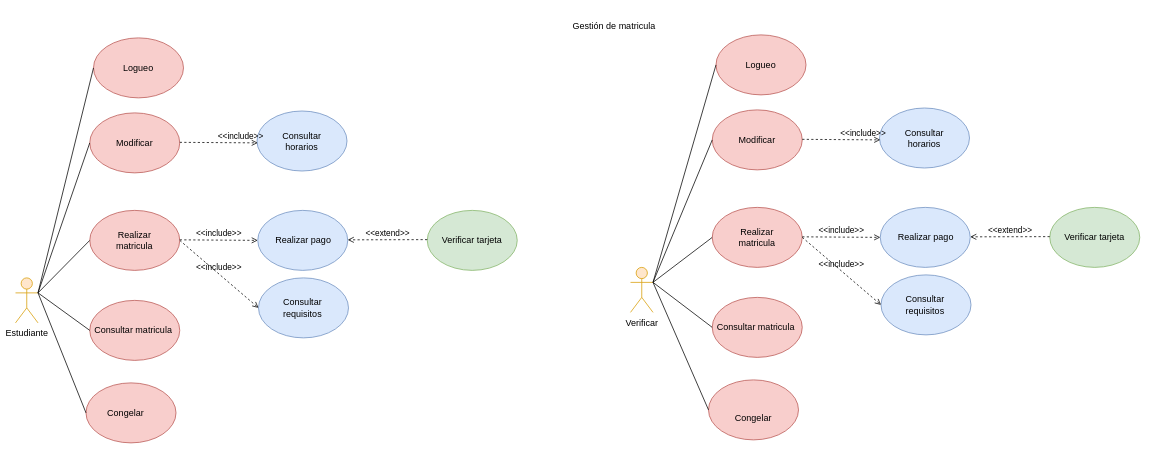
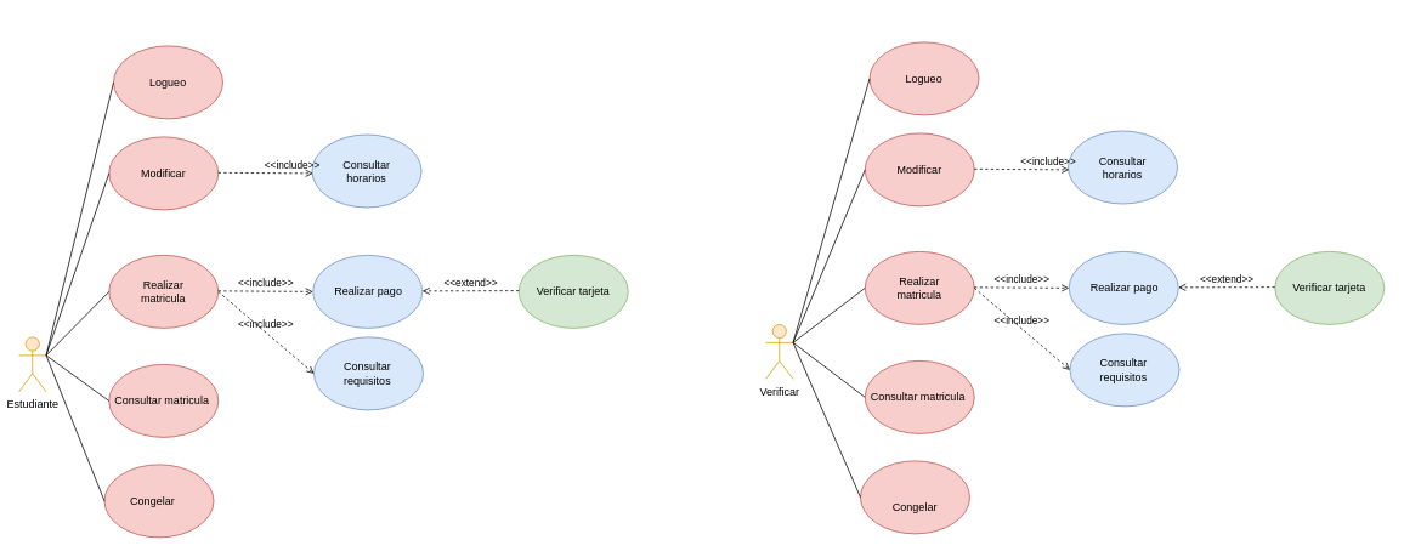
  <mxCell id="0" />
  <mxCell id="1" parent="0" />
  <mxCell id="2" value="Estudiante" style="shape=umlActor;verticalLabelPosition=bottom;verticalAlign=top;html=1;outlineConnect=0;fillColor=#ffe6cc;strokeColor=#d79b00;" vertex="1" parent="1"><mxGeometry x="20" y="370" width="30" height="60" as="geometry" /></mxCell>
  <mxCell id="3" value="" style="ellipse;whiteSpace=wrap;html=1;fillColor=#f8cecc;strokeColor=#b85450;" vertex="1" parent="1"><mxGeometry x="119" y="400" width="120" height="80" as="geometry" /></mxCell>
  <mxCell id="4" value="Consultar matricula&amp;nbsp;" style="text;html=1;strokeColor=none;fillColor=none;align=center;verticalAlign=middle;whiteSpace=wrap;rounded=0;" vertex="1" parent="1"><mxGeometry x="124" y="425" width="110" height="30" as="geometry" /></mxCell>
  <mxCell id="5" value="" style="ellipse;whiteSpace=wrap;html=1;fillColor=#f8cecc;strokeColor=#b85450;" vertex="1" parent="1"><mxGeometry x="119" y="280" width="120" height="80" as="geometry" /></mxCell>
  <mxCell id="6" value="Realizar matricula" style="text;html=1;strokeColor=none;fillColor=none;align=center;verticalAlign=middle;whiteSpace=wrap;rounded=0;" vertex="1" parent="1"><mxGeometry x="149" y="305" width="60" height="30" as="geometry" /></mxCell>
  <mxCell id="7" value="" style="ellipse;whiteSpace=wrap;html=1;fillColor=#f8cecc;strokeColor=#b85450;" vertex="1" parent="1"><mxGeometry x="114" y="510" width="120" height="80" as="geometry" /></mxCell>
  <mxCell id="8" value="Congelar" style="text;html=1;strokeColor=none;fillColor=none;align=center;verticalAlign=middle;whiteSpace=wrap;rounded=0;" vertex="1" parent="1"><mxGeometry x="144" y="532.5" width="46" height="37.5" as="geometry" /></mxCell>
  <mxCell id="9" value="" style="endArrow=none;html=1;rounded=0;entryX=0;entryY=0.5;entryDx=0;entryDy=0;exitX=1;exitY=0.333;exitDx=0;exitDy=0;exitPerimeter=0;" edge="1" parent="1" source="2" target="5"><mxGeometry width="50" height="50" relative="1" as="geometry"><mxPoint x="70" y="390" as="sourcePoint" /><mxPoint x="120" y="340" as="targetPoint" /></mxGeometry></mxCell>
  <mxCell id="10" value="" style="endArrow=none;html=1;rounded=0;entryX=1;entryY=0.333;entryDx=0;entryDy=0;entryPerimeter=0;exitX=0;exitY=0.5;exitDx=0;exitDy=0;" edge="1" parent="1" source="3" target="2"><mxGeometry width="50" height="50" relative="1" as="geometry"><mxPoint x="360" y="460" as="sourcePoint" /><mxPoint x="60" y="380" as="targetPoint" /></mxGeometry></mxCell>
  <mxCell id="11" value="" style="endArrow=none;html=1;rounded=0;exitX=1;exitY=0.333;exitDx=0;exitDy=0;exitPerimeter=0;entryX=0;entryY=0.5;entryDx=0;entryDy=0;" edge="1" parent="1" source="2" target="7"><mxGeometry width="50" height="50" relative="1" as="geometry"><mxPoint x="360" y="460" as="sourcePoint" /><mxPoint x="410" y="410" as="targetPoint" /></mxGeometry></mxCell>
  <mxCell id="12" value="" style="ellipse;whiteSpace=wrap;html=1;fillColor=#f8cecc;strokeColor=#b85450;" vertex="1" parent="1"><mxGeometry x="119" y="150" width="120" height="80" as="geometry" /></mxCell>
  <mxCell id="13" value="Modificar" style="text;html=1;strokeColor=none;fillColor=none;align=center;verticalAlign=middle;whiteSpace=wrap;rounded=0;" vertex="1" parent="1"><mxGeometry x="149" y="172.5" width="60" height="35" as="geometry" /></mxCell>
  <mxCell id="14" value="" style="endArrow=none;html=1;rounded=0;entryX=0;entryY=0.5;entryDx=0;entryDy=0;exitX=1;exitY=0.333;exitDx=0;exitDy=0;exitPerimeter=0;" edge="1" parent="1" source="2" target="12"><mxGeometry width="50" height="50" relative="1" as="geometry"><mxPoint x="80" y="370" as="sourcePoint" /><mxPoint x="130" y="320" as="targetPoint" /></mxGeometry></mxCell>
- <mxCell id="15" value="Gestión de matricula&amp;nbsp;" style="text;html=1;strokeColor=none;fillColor=none;align=center;verticalAlign=middle;whiteSpace=wrap;rounded=0;" vertex="1" parent="1"><mxGeometry x="750" y="20" width="140" height="30" as="geometry" /></mxCell>
  <mxCell id="16" value="" style="ellipse;whiteSpace=wrap;html=1;fillColor=#dae8fc;strokeColor=#6c8ebf;" vertex="1" parent="1"><mxGeometry x="343" y="280" width="120" height="80" as="geometry" /></mxCell>
  <mxCell id="17" value="Realizar pago" style="text;html=1;strokeColor=none;fillColor=none;align=center;verticalAlign=middle;whiteSpace=wrap;rounded=0;" vertex="1" parent="1"><mxGeometry x="359" y="305" width="90" height="30" as="geometry" /></mxCell>
  <mxCell id="18" value="&amp;lt;&amp;lt;include&amp;gt;&amp;gt;" style="html=1;verticalAlign=bottom;labelBackgroundColor=none;endArrow=open;endFill=0;dashed=1;rounded=0;entryX=0;entryY=0.5;entryDx=0;entryDy=0;" edge="1" parent="1" target="16"><mxGeometry width="160" relative="1" as="geometry"><mxPoint x="239" y="319.29" as="sourcePoint" /><mxPoint x="329" y="319" as="targetPoint" /></mxGeometry></mxCell>
  <mxCell id="19" value="" style="ellipse;whiteSpace=wrap;html=1;fillColor=#d5e8d4;strokeColor=#82b366;" vertex="1" parent="1"><mxGeometry x="569" y="280" width="120" height="80" as="geometry" /></mxCell>
  <mxCell id="20" value="Verificar tarjeta" style="text;html=1;strokeColor=none;fillColor=none;align=center;verticalAlign=middle;whiteSpace=wrap;rounded=0;" vertex="1" parent="1"><mxGeometry x="584" y="305" width="90" height="30" as="geometry" /></mxCell>
  <mxCell id="21" value="&amp;lt;&amp;lt;extend&amp;gt;&amp;gt;" style="html=1;verticalAlign=bottom;labelBackgroundColor=none;endArrow=open;endFill=0;dashed=1;rounded=0;" edge="1" parent="1"><mxGeometry width="160" relative="1" as="geometry"><mxPoint x="569" y="319" as="sourcePoint" /><mxPoint x="463" y="319.29" as="targetPoint" /></mxGeometry></mxCell>
  <mxCell id="22" value="" style="ellipse;whiteSpace=wrap;html=1;fillColor=#dae8fc;strokeColor=#6c8ebf;" vertex="1" parent="1"><mxGeometry x="344" y="370" width="120" height="80" as="geometry" /></mxCell>
  <mxCell id="23" value="Consultar requisitos" style="text;html=1;strokeColor=none;fillColor=none;align=center;verticalAlign=middle;whiteSpace=wrap;rounded=0;" vertex="1" parent="1"><mxGeometry x="358" y="395" width="90" height="30" as="geometry" /></mxCell>
  <mxCell id="24" value="&amp;lt;&amp;lt;include&amp;gt;&amp;gt;" style="html=1;verticalAlign=bottom;labelBackgroundColor=none;endArrow=open;endFill=0;dashed=1;rounded=0;entryX=0;entryY=0.5;entryDx=0;entryDy=0;exitX=1;exitY=0.5;exitDx=0;exitDy=0;" edge="1" parent="1" source="5" target="22"><mxGeometry width="160" relative="1" as="geometry"><mxPoint x="239" y="350" as="sourcePoint" /><mxPoint x="399" y="350" as="targetPoint" /></mxGeometry></mxCell>
  <mxCell id="25" value="" style="ellipse;whiteSpace=wrap;html=1;fillColor=#f8cecc;strokeColor=#b85450;" vertex="1" parent="1"><mxGeometry x="124" y="50" width="120" height="80" as="geometry" /></mxCell>
  <mxCell id="26" value="Logueo" style="text;html=1;strokeColor=none;fillColor=none;align=center;verticalAlign=middle;whiteSpace=wrap;rounded=0;" vertex="1" parent="1"><mxGeometry x="154" y="72.5" width="60" height="35" as="geometry" /></mxCell>
  <mxCell id="27" value="" style="endArrow=none;html=1;rounded=0;entryX=0;entryY=0.5;entryDx=0;entryDy=0;exitX=1;exitY=0.333;exitDx=0;exitDy=0;exitPerimeter=0;" edge="1" parent="1" source="2"><mxGeometry width="50" height="50" relative="1" as="geometry"><mxPoint x="55" y="280" as="sourcePoint" /><mxPoint x="124" y="90" as="targetPoint" /></mxGeometry></mxCell>
  <mxCell id="28" value="" style="ellipse;whiteSpace=wrap;html=1;fillColor=#dae8fc;strokeColor=#6c8ebf;" vertex="1" parent="1"><mxGeometry x="342" y="147.5" width="120" height="80" as="geometry" /></mxCell>
  <mxCell id="29" value="Consultar horarios" style="text;html=1;strokeColor=none;fillColor=none;align=center;verticalAlign=middle;whiteSpace=wrap;rounded=0;" vertex="1" parent="1"><mxGeometry x="357" y="172.5" width="90" height="30" as="geometry" /></mxCell>
  <mxCell id="30" value="&amp;lt;&amp;lt;include&amp;gt;&amp;gt;" style="html=1;verticalAlign=bottom;labelBackgroundColor=none;endArrow=open;endFill=0;dashed=1;rounded=0;entryX=0;entryY=0.5;entryDx=0;entryDy=0;" edge="1" parent="1"><mxGeometry x="0.558" width="160" relative="1" as="geometry"><mxPoint x="239" y="189.29" as="sourcePoint" /><mxPoint x="343" y="190" as="targetPoint" /><mxPoint as="offset" /></mxGeometry></mxCell>
  <mxCell id="31" value="Verificar" style="shape=umlActor;verticalLabelPosition=bottom;verticalAlign=top;html=1;outlineConnect=0;fillColor=#ffe6cc;strokeColor=#d79b00;" vertex="1" parent="1"><mxGeometry x="840" y="356" width="30" height="60" as="geometry" /></mxCell>
  <mxCell id="32" value="" style="ellipse;whiteSpace=wrap;html=1;fillColor=#f8cecc;strokeColor=#b85450;" vertex="1" parent="1"><mxGeometry x="949" y="396" width="120" height="80" as="geometry" /></mxCell>
  <mxCell id="33" value="Consultar matricula&amp;nbsp;" style="text;html=1;strokeColor=none;fillColor=none;align=center;verticalAlign=middle;whiteSpace=wrap;rounded=0;" vertex="1" parent="1"><mxGeometry x="954" y="421" width="110" height="30" as="geometry" /></mxCell>
  <mxCell id="34" value="" style="ellipse;whiteSpace=wrap;html=1;fillColor=#f8cecc;strokeColor=#b85450;" vertex="1" parent="1"><mxGeometry x="949" y="276" width="120" height="80" as="geometry" /></mxCell>
  <mxCell id="35" value="Realizar matricula" style="text;html=1;align=center;verticalAlign=middle;whiteSpace=wrap;rounded=0;" vertex="1" parent="1"><mxGeometry x="979" y="301" width="60" height="30" as="geometry" /></mxCell>
  <mxCell id="36" value="" style="ellipse;whiteSpace=wrap;html=1;fillColor=#f8cecc;strokeColor=#b85450;" vertex="1" parent="1"><mxGeometry x="944" y="506" width="120" height="80" as="geometry" /></mxCell>
  <mxCell id="37" value="Congelar" style="text;html=1;strokeColor=none;fillColor=none;align=center;verticalAlign=middle;whiteSpace=wrap;rounded=0;" vertex="1" parent="1"><mxGeometry x="974" y="549.5" width="60" height="14" as="geometry" /></mxCell>
  <mxCell id="38" value="" style="endArrow=none;html=1;rounded=0;entryX=0;entryY=0.5;entryDx=0;entryDy=0;exitX=1;exitY=0.333;exitDx=0;exitDy=0;exitPerimeter=0;" edge="1" parent="1" source="31" target="34"><mxGeometry width="50" height="50" relative="1" as="geometry"><mxPoint x="900" y="386" as="sourcePoint" /><mxPoint x="950" y="336" as="targetPoint" /></mxGeometry></mxCell>
  <mxCell id="39" value="" style="endArrow=none;html=1;rounded=0;entryX=1;entryY=0.333;entryDx=0;entryDy=0;entryPerimeter=0;exitX=0;exitY=0.5;exitDx=0;exitDy=0;" edge="1" parent="1" source="32" target="31"><mxGeometry width="50" height="50" relative="1" as="geometry"><mxPoint x="1190" y="456" as="sourcePoint" /><mxPoint x="890" y="376" as="targetPoint" /></mxGeometry></mxCell>
  <mxCell id="40" value="" style="endArrow=none;html=1;rounded=0;exitX=1;exitY=0.333;exitDx=0;exitDy=0;exitPerimeter=0;entryX=0;entryY=0.5;entryDx=0;entryDy=0;" edge="1" parent="1" source="31" target="36"><mxGeometry width="50" height="50" relative="1" as="geometry"><mxPoint x="1190" y="456" as="sourcePoint" /><mxPoint x="1240" y="406" as="targetPoint" /></mxGeometry></mxCell>
  <mxCell id="41" value="" style="ellipse;whiteSpace=wrap;html=1;fillColor=#f8cecc;strokeColor=#b85450;" vertex="1" parent="1"><mxGeometry x="949" y="146" width="120" height="80" as="geometry" /></mxCell>
  <mxCell id="42" value="Modificar" style="text;html=1;strokeColor=none;fillColor=none;align=center;verticalAlign=middle;whiteSpace=wrap;rounded=0;" vertex="1" parent="1"><mxGeometry x="979" y="168.5" width="60" height="35" as="geometry" /></mxCell>
  <mxCell id="43" value="" style="endArrow=none;html=1;rounded=0;entryX=0;entryY=0.5;entryDx=0;entryDy=0;exitX=1;exitY=0.333;exitDx=0;exitDy=0;exitPerimeter=0;" edge="1" parent="1" source="31" target="41"><mxGeometry width="50" height="50" relative="1" as="geometry"><mxPoint x="910" y="366" as="sourcePoint" /><mxPoint x="960" y="316" as="targetPoint" /></mxGeometry></mxCell>
  <mxCell id="44" value="" style="ellipse;whiteSpace=wrap;html=1;fillColor=#dae8fc;strokeColor=#6c8ebf;" vertex="1" parent="1"><mxGeometry x="1173" y="276" width="120" height="80" as="geometry" /></mxCell>
  <mxCell id="45" value="Realizar pago" style="text;html=1;strokeColor=none;fillColor=none;align=center;verticalAlign=middle;whiteSpace=wrap;rounded=0;" vertex="1" parent="1"><mxGeometry x="1189" y="301" width="90" height="30" as="geometry" /></mxCell>
  <mxCell id="46" value="&amp;lt;&amp;lt;include&amp;gt;&amp;gt;" style="html=1;verticalAlign=bottom;labelBackgroundColor=none;endArrow=open;endFill=0;dashed=1;rounded=0;entryX=0;entryY=0.5;entryDx=0;entryDy=0;" edge="1" parent="1" target="44"><mxGeometry width="160" relative="1" as="geometry"><mxPoint x="1069" y="315.29" as="sourcePoint" /><mxPoint x="1159" y="315" as="targetPoint" /></mxGeometry></mxCell>
  <mxCell id="47" value="" style="ellipse;whiteSpace=wrap;html=1;fillColor=#d5e8d4;strokeColor=#82b366;" vertex="1" parent="1"><mxGeometry x="1399" y="276" width="120" height="80" as="geometry" /></mxCell>
  <mxCell id="48" value="Verificar tarjeta" style="text;html=1;strokeColor=none;fillColor=none;align=center;verticalAlign=middle;whiteSpace=wrap;rounded=0;" vertex="1" parent="1"><mxGeometry x="1414" y="301" width="90" height="30" as="geometry" /></mxCell>
  <mxCell id="49" value="&amp;lt;&amp;lt;extend&amp;gt;&amp;gt;" style="html=1;verticalAlign=bottom;labelBackgroundColor=none;endArrow=open;endFill=0;dashed=1;rounded=0;" edge="1" parent="1"><mxGeometry width="160" relative="1" as="geometry"><mxPoint x="1399" y="315" as="sourcePoint" /><mxPoint x="1293" y="315.29" as="targetPoint" /></mxGeometry></mxCell>
  <mxCell id="50" value="" style="ellipse;whiteSpace=wrap;html=1;fillColor=#dae8fc;strokeColor=#6c8ebf;" vertex="1" parent="1"><mxGeometry x="1174" y="366" width="120" height="80" as="geometry" /></mxCell>
  <mxCell id="51" value="Consultar requisitos" style="text;html=1;strokeColor=none;fillColor=none;align=center;verticalAlign=middle;whiteSpace=wrap;rounded=0;" vertex="1" parent="1"><mxGeometry x="1188" y="391" width="90" height="30" as="geometry" /></mxCell>
  <mxCell id="52" value="&amp;lt;&amp;lt;include&amp;gt;&amp;gt;" style="html=1;verticalAlign=bottom;labelBackgroundColor=none;endArrow=open;endFill=0;dashed=1;rounded=0;entryX=0;entryY=0.5;entryDx=0;entryDy=0;exitX=1;exitY=0.5;exitDx=0;exitDy=0;" edge="1" parent="1" source="34" target="50"><mxGeometry width="160" relative="1" as="geometry"><mxPoint x="1069" y="346" as="sourcePoint" /><mxPoint x="1229" y="346" as="targetPoint" /></mxGeometry></mxCell>
  <mxCell id="53" value="" style="ellipse;whiteSpace=wrap;html=1;fillColor=#f8cecc;strokeColor=#b85450;" vertex="1" parent="1"><mxGeometry x="954" y="46" width="120" height="80" as="geometry" /></mxCell>
  <mxCell id="54" value="Logueo" style="text;html=1;strokeColor=none;fillColor=none;align=center;verticalAlign=middle;whiteSpace=wrap;rounded=0;" vertex="1" parent="1"><mxGeometry x="984" y="68.5" width="60" height="35" as="geometry" /></mxCell>
  <mxCell id="55" value="" style="endArrow=none;html=1;rounded=0;entryX=0;entryY=0.5;entryDx=0;entryDy=0;exitX=1;exitY=0.333;exitDx=0;exitDy=0;exitPerimeter=0;" edge="1" parent="1" source="31"><mxGeometry width="50" height="50" relative="1" as="geometry"><mxPoint x="885" y="276" as="sourcePoint" /><mxPoint x="954" y="86" as="targetPoint" /></mxGeometry></mxCell>
  <mxCell id="56" value="" style="ellipse;whiteSpace=wrap;html=1;fillColor=#dae8fc;strokeColor=#6c8ebf;" vertex="1" parent="1"><mxGeometry x="1172" y="143.5" width="120" height="80" as="geometry" /></mxCell>
  <mxCell id="57" value="Consultar horarios" style="text;html=1;strokeColor=none;fillColor=none;align=center;verticalAlign=middle;whiteSpace=wrap;rounded=0;" vertex="1" parent="1"><mxGeometry x="1187" y="168.5" width="90" height="30" as="geometry" /></mxCell>
  <mxCell id="58" value="&amp;lt;&amp;lt;include&amp;gt;&amp;gt;" style="html=1;verticalAlign=bottom;labelBackgroundColor=none;endArrow=open;endFill=0;dashed=1;rounded=0;entryX=0;entryY=0.5;entryDx=0;entryDy=0;" edge="1" parent="1"><mxGeometry x="0.558" width="160" relative="1" as="geometry"><mxPoint x="1069" y="185.29" as="sourcePoint" /><mxPoint x="1173" y="186" as="targetPoint" /><mxPoint as="offset" /></mxGeometry></mxCell>
